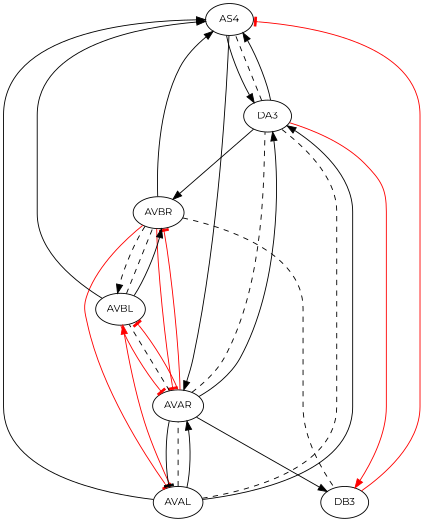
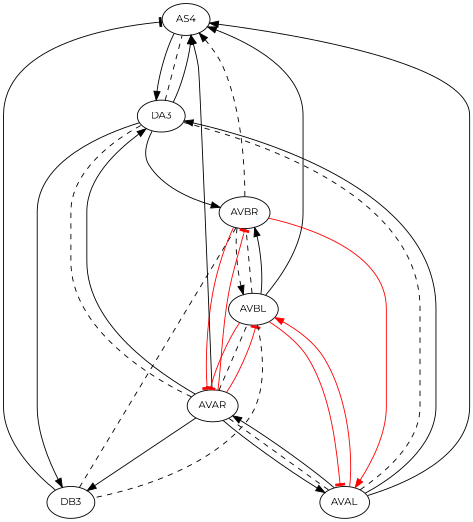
  digraph {
    fontname=Montserrat
    fontsize=12
    splines=true
    node [fontname=Montserrat fontsize=11]
    edge [color=black fontname=Montserrat minlen=2]
    AS4
    DA3
    AVBR
    DB3
    AVAL
    AVAR
    AVBL
    AS4 -> DA3
    DA3 -> AS4 [arrowhead=none style=dashed color=""]
    DA3 -> AS4
    DA3 -> AVBR
-   DA3 -> DB3 [color=red]
-   AVBR -> AS4
+   DA3 -> DB3
+   AVBR -> AS4 [style=dashed]
    AVBR -> DB3 [arrowhead=none style=dashed color=""]
-   AVBR -> AVAL [arrowhead=tee color=red]
+   AVBR -> AVAL [arrowhead=normal color=red]
    AVBR -> AVAR [arrowhead=tee color=red]
    AVBR -> AVBL [style=dashed]
-   DB3 -> AS4 [arrowhead=tee color=red]
+   DB3 -> AS4 [arrowhead=tee]
    AVAL -> AS4
    AVAL -> DA3 [arrowhead=none style=dashed color=""]
    AVAL -> DA3
    AVAL -> AVAR [arrowhead=none style=dashed color=""]
    AVAL -> AVAR
    AVAL -> AVBL [arrowhead=normal color=red]
-   AS4 -> AVAR
+   AVAR -> AS4
    AVAR -> DA3 [arrowhead=none style=dashed color=""]
    AVAR -> DA3
    AVAR -> AVBR [arrowhead=tee color=red]
    AVAR -> DB3
-   AVAR -> AVAL [arrowhead=tee]
+   AVAR -> AVAL
    AVAR -> AVBL [arrowhead=none style=dashed color=""]
    AVAR -> AVBL [arrowhead=tee color=red]
    AVBL -> AS4
    AVBL -> AVBR [arrowhead=none style=dashed color=""]
    AVBL -> AVBR
+   AVBL -> DB3 [arrowhead=none style=dashed color=""]
+   AVBL -> AVAL [arrowhead=tee color=red]
    AVBL -> AVAR [arrowhead=tee color=red]
  }
